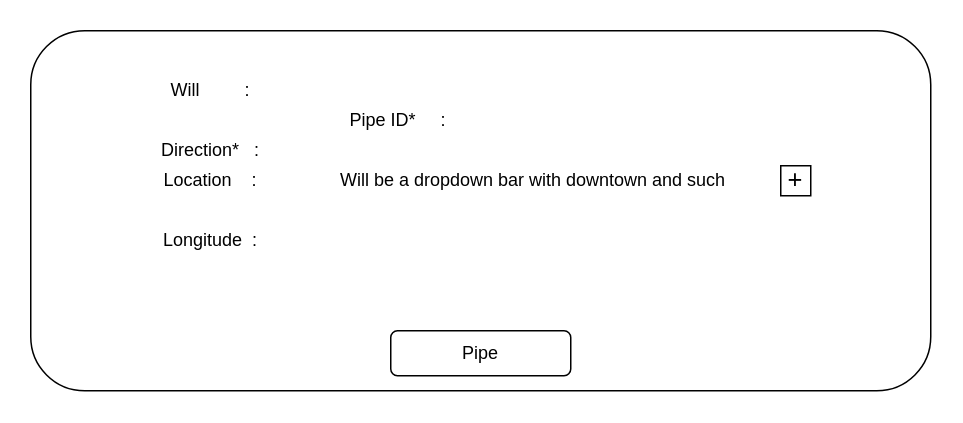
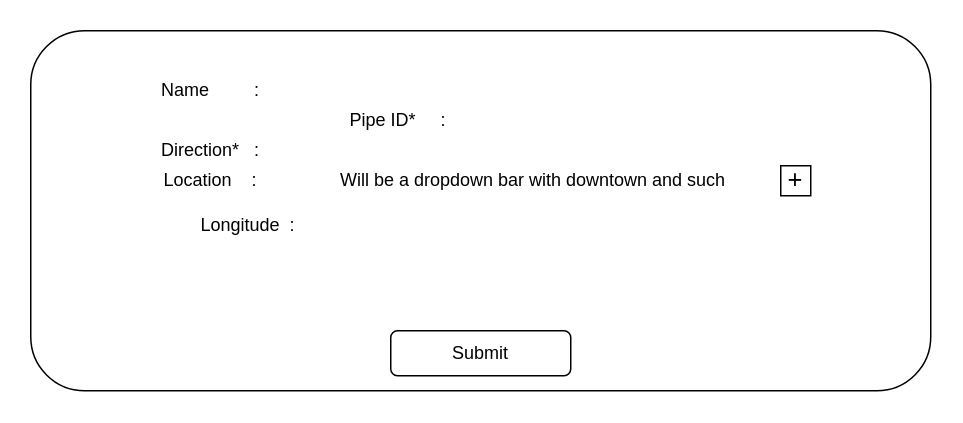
  <mxCell id="0" />
  <mxCell id="1" parent="0" />
  <mxCell id="2" value="" style="rounded=1;whiteSpace=wrap;html=1;" parent="1" vertex="1"><mxGeometry x="20" y="20" width="600" height="240" as="geometry" /></mxCell>
  <mxCell id="3" value="Pipe ID* &amp;nbsp;&amp;nbsp;&amp;nbsp; :" style="text;html=1;strokeColor=none;fillColor=none;align=center;verticalAlign=middle;whiteSpace=wrap;rounded=0;" parent="1" vertex="1"><mxGeometry x="215" y="70" width="100" height="20" as="geometry" /></mxCell>
  <mxCell id="4" value="Direction* &amp;nbsp; :" style="text;html=1;strokeColor=none;fillColor=none;align=center;verticalAlign=middle;whiteSpace=wrap;rounded=0;" parent="1" vertex="1"><mxGeometry x="90" y="90" width="100" height="20" as="geometry" /></mxCell>
  <mxCell id="5" value="Location&amp;nbsp;&amp;nbsp;&amp;nbsp; :" style="text;html=1;strokeColor=none;fillColor=none;align=center;verticalAlign=middle;whiteSpace=wrap;rounded=0;" parent="1" vertex="1"><mxGeometry x="90" y="110" width="100" height="20" as="geometry" /></mxCell>
- <mxCell id="6" value="Longitude&amp;nbsp; :" style="text;html=1;strokeColor=none;fillColor=none;align=center;verticalAlign=middle;whiteSpace=wrap;rounded=0;" parent="1" vertex="1"><mxGeometry x="90" y="150" width="100" height="20" as="geometry" /></mxCell>
+ <mxCell id="6" value="Longitude&amp;nbsp; :" style="text;html=1;strokeColor=none;fillColor=none;align=center;verticalAlign=middle;whiteSpace=wrap;rounded=0;" parent="1" vertex="1"><mxGeometry x="115" y="140" width="100" height="20" as="geometry" /></mxCell>
  <mxCell id="7" value="" style="rounded=1;whiteSpace=wrap;html=1;" parent="1" vertex="1"><mxGeometry x="260" y="220" width="120" height="30" as="geometry" /></mxCell>
- <mxCell id="8" value="Pipe" style="text;html=1;strokeColor=none;fillColor=none;align=center;verticalAlign=middle;whiteSpace=wrap;rounded=0;" parent="1" vertex="1"><mxGeometry x="270" y="225" width="100" height="20" as="geometry" /></mxCell>
- <mxCell id="9" value="Will &amp;nbsp; &amp;nbsp;&amp;nbsp;&amp;nbsp;&amp;nbsp;&amp;nbsp; :" style="text;html=1;strokeColor=none;fillColor=none;align=center;verticalAlign=middle;whiteSpace=wrap;rounded=0;" vertex="1" parent="1"><mxGeometry x="90" y="50" width="100" height="20" as="geometry" /></mxCell>
+ <mxCell id="8" value="Submit" style="text;html=1;strokeColor=none;fillColor=none;align=center;verticalAlign=middle;whiteSpace=wrap;rounded=0;" parent="1" vertex="1"><mxGeometry x="270" y="225" width="100" height="20" as="geometry" /></mxCell>
+ <mxCell id="9" value="Name &amp;nbsp; &amp;nbsp;&amp;nbsp;&amp;nbsp;&amp;nbsp;&amp;nbsp; :" style="text;html=1;strokeColor=none;fillColor=none;align=center;verticalAlign=middle;whiteSpace=wrap;rounded=0;" vertex="1" parent="1"><mxGeometry x="90" y="50" width="100" height="20" as="geometry" /></mxCell>
  <mxCell id="10" value="Will be a dropdown bar with downtown and such" style="text;html=1;strokeColor=none;fillColor=none;align=center;verticalAlign=middle;whiteSpace=wrap;rounded=0;" vertex="1" parent="1"><mxGeometry x="215" y="110" width="280" height="20" as="geometry" /></mxCell>
  <mxCell id="11" value="" style="rounded=0;whiteSpace=wrap;html=1;" vertex="1" parent="1"><mxGeometry x="520" y="110" width="20" height="20" as="geometry" /></mxCell>
  <mxCell id="12" value="&lt;font style=&quot;font-size: 17px&quot;&gt;+&lt;/font&gt;" style="text;html=1;strokeColor=none;fillColor=none;align=center;verticalAlign=middle;whiteSpace=wrap;rounded=0;" vertex="1" parent="1"><mxGeometry x="520" y="110" width="20" height="20" as="geometry" /></mxCell>
